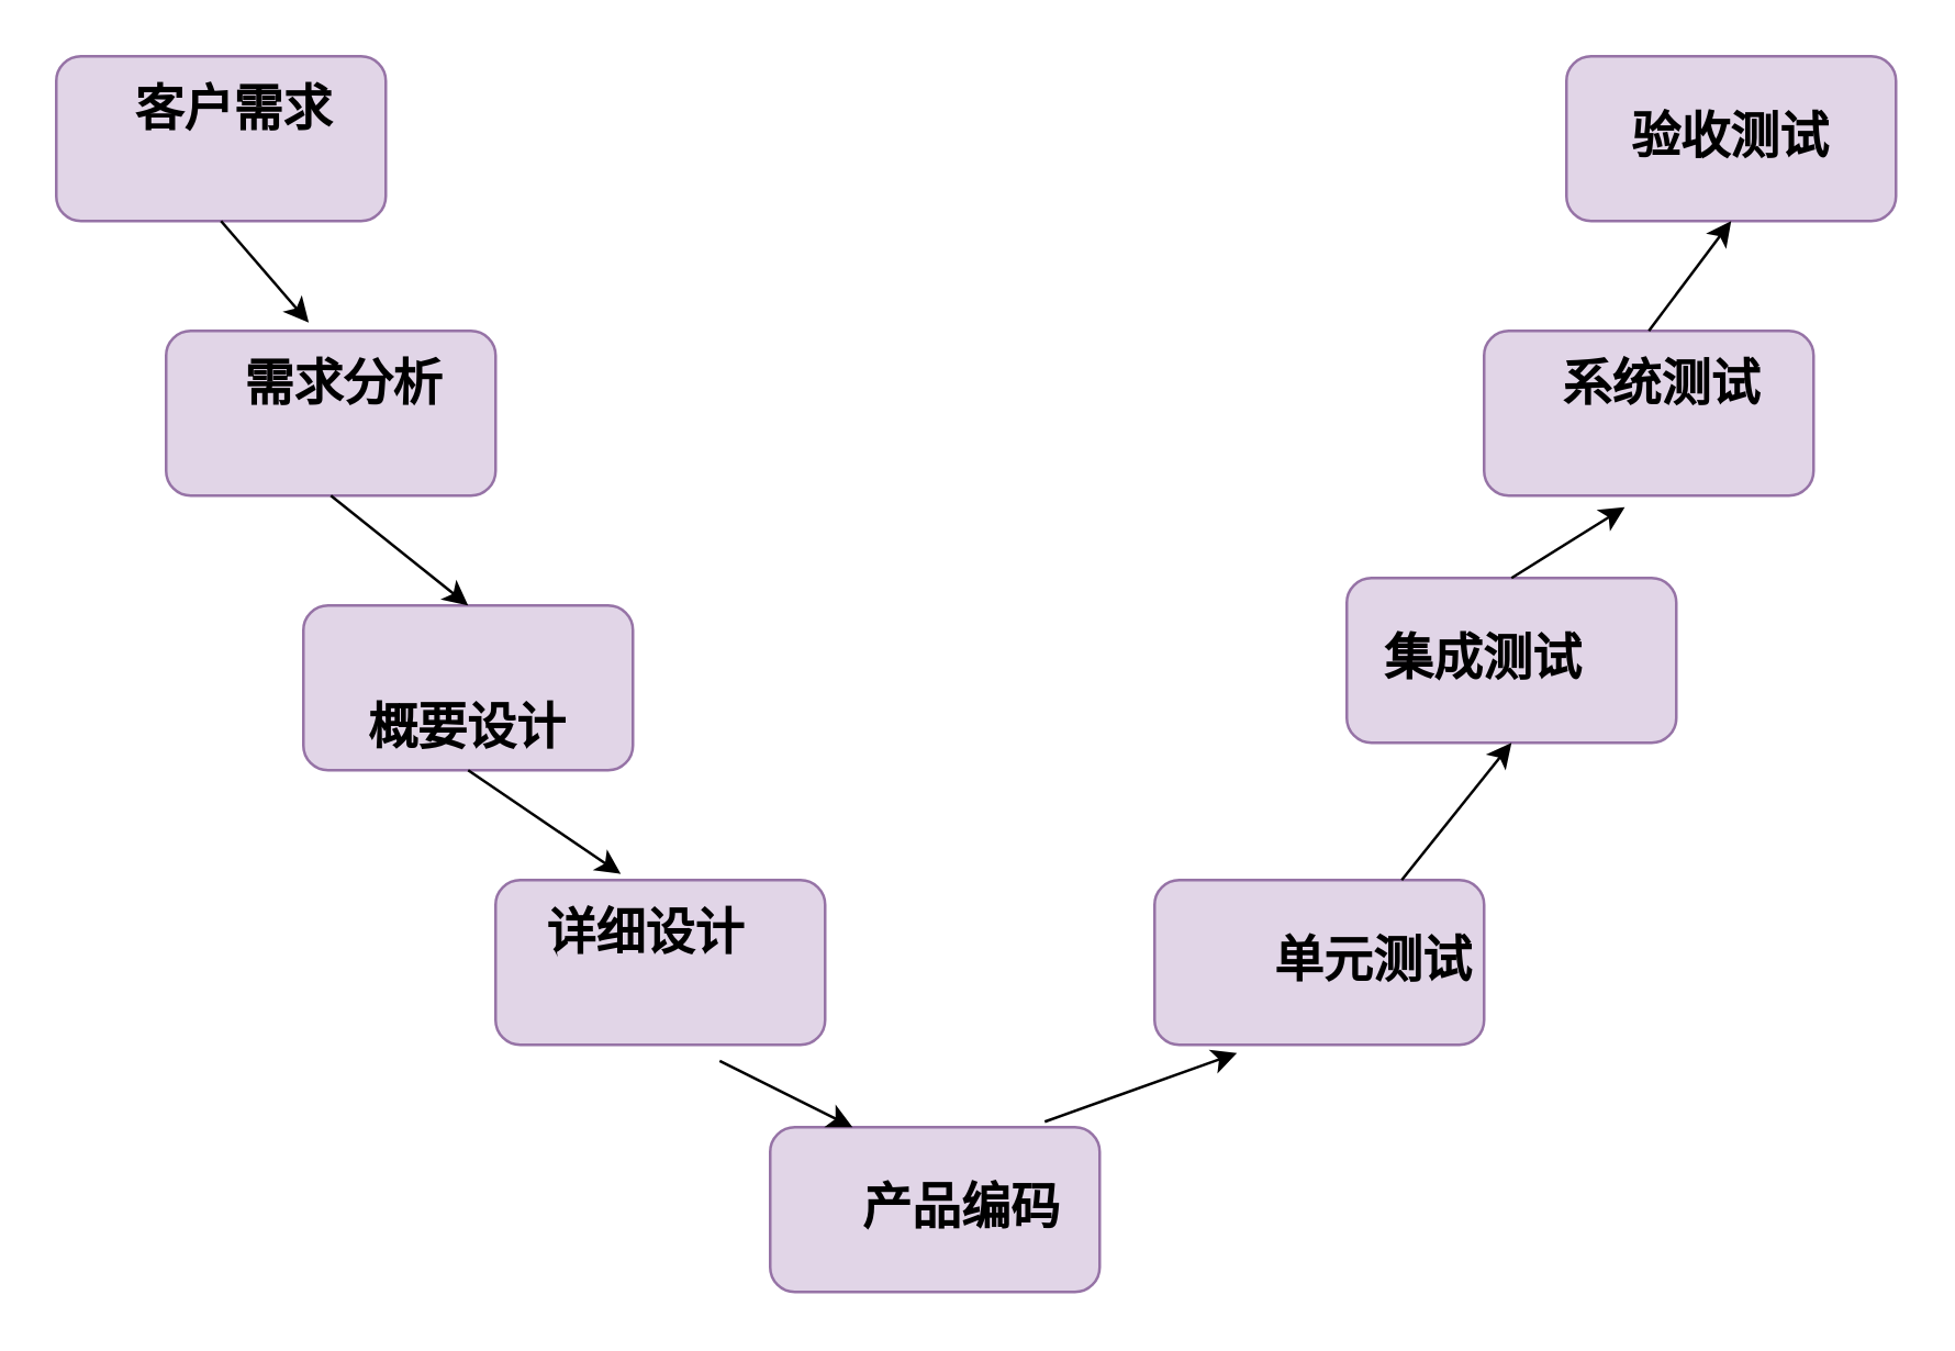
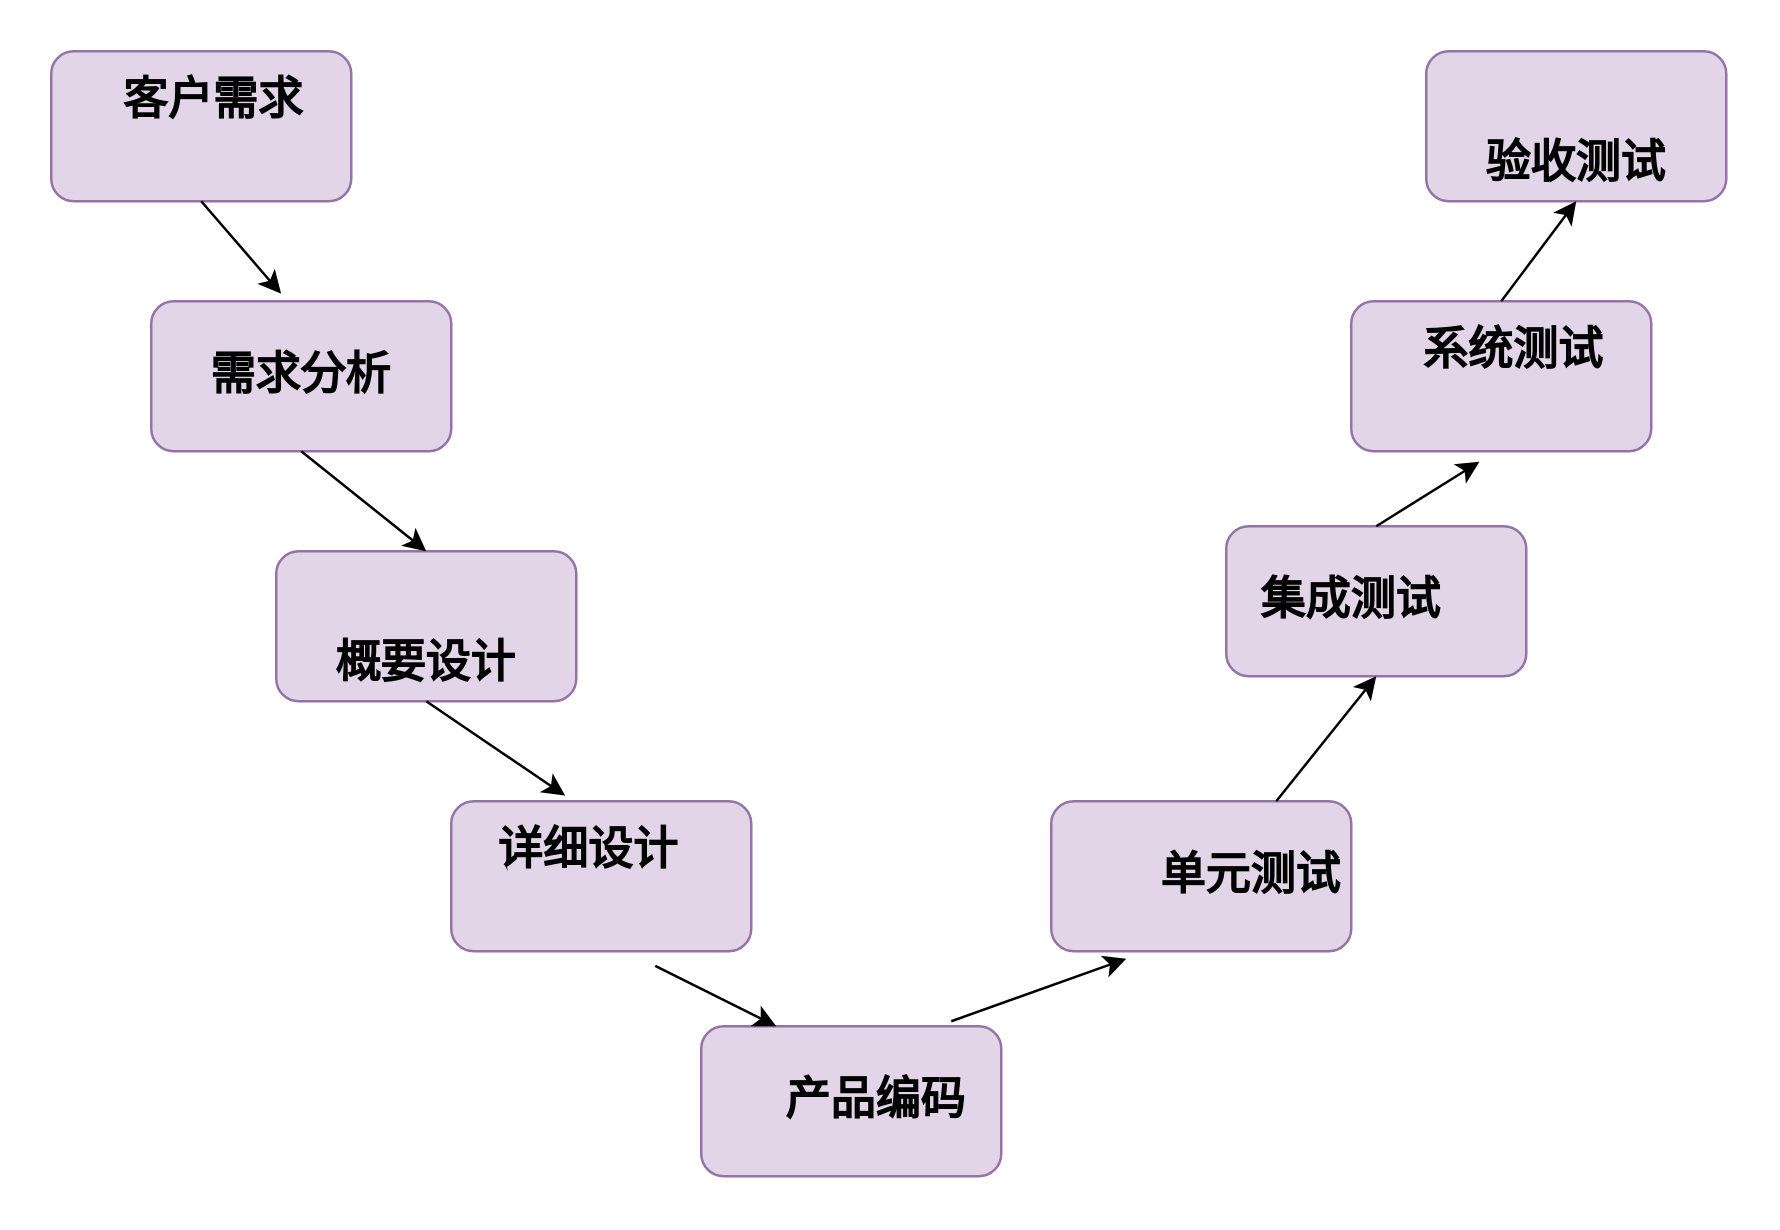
  <mxCell id="0" />
  <mxCell id="1" parent="0" />
  <mxCell id="2" value="" style="rounded=1;whiteSpace=wrap;html=1;fillColor=#e1d5e7;strokeColor=#9673a6;" vertex="1" parent="1"><mxGeometry x="20" y="20" width="120" height="60" as="geometry" /></mxCell>
  <mxCell id="3" value="&lt;font style=&quot;font-size: 18px&quot;&gt;&lt;b&gt;客户需求&lt;/b&gt;&lt;/font&gt;" style="text;html=1;strokeColor=none;fillColor=none;align=center;verticalAlign=middle;whiteSpace=wrap;rounded=0;" vertex="1" parent="1"><mxGeometry x="40" y="30" width="90" height="20" as="geometry" /></mxCell>
  <mxCell id="4" value="" style="rounded=1;whiteSpace=wrap;html=1;fillColor=#e1d5e7;strokeColor=#9673a6;" vertex="1" parent="1"><mxGeometry x="60" y="120" width="120" height="60" as="geometry" /></mxCell>
  <mxCell id="5" value="" style="rounded=1;whiteSpace=wrap;html=1;fillColor=#e1d5e7;strokeColor=#9673a6;" vertex="1" parent="1"><mxGeometry x="110" y="220" width="120" height="60" as="geometry" /></mxCell>
  <mxCell id="6" value="" style="rounded=1;whiteSpace=wrap;html=1;fillColor=#e1d5e7;strokeColor=#9673a6;" vertex="1" parent="1"><mxGeometry x="180" y="320" width="120" height="60" as="geometry" /></mxCell>
  <mxCell id="7" value="" style="rounded=1;whiteSpace=wrap;html=1;fillColor=#e1d5e7;strokeColor=#9673a6;" vertex="1" parent="1"><mxGeometry x="280" y="410" width="120" height="60" as="geometry" /></mxCell>
  <mxCell id="8" value="" style="rounded=1;whiteSpace=wrap;html=1;fillColor=#e1d5e7;strokeColor=#9673a6;" vertex="1" parent="1"><mxGeometry x="420" y="320" width="120" height="60" as="geometry" /></mxCell>
  <mxCell id="9" value="" style="rounded=1;whiteSpace=wrap;html=1;fillColor=#e1d5e7;strokeColor=#9673a6;" vertex="1" parent="1"><mxGeometry x="490" y="210" width="120" height="60" as="geometry" /></mxCell>
  <mxCell id="10" value="" style="rounded=1;whiteSpace=wrap;html=1;fillColor=#e1d5e7;strokeColor=#9673a6;" vertex="1" parent="1"><mxGeometry x="540" y="120" width="120" height="60" as="geometry" /></mxCell>
  <mxCell id="11" value="" style="rounded=1;whiteSpace=wrap;html=1;fillColor=#e1d5e7;strokeColor=#9673a6;" vertex="1" parent="1"><mxGeometry x="570" y="20" width="120" height="60" as="geometry" /></mxCell>
- <mxCell id="12" value="&lt;font style=&quot;font-size: 18px&quot;&gt;&lt;b&gt;需求分析&lt;/b&gt;&lt;/font&gt;" style="text;html=1;strokeColor=none;fillColor=none;align=center;verticalAlign=middle;whiteSpace=wrap;rounded=0;" vertex="1" parent="1"><mxGeometry x="80" y="130" width="90" height="20" as="geometry" /></mxCell>
+ <mxCell id="12" value="&lt;font style=&quot;font-size: 18px&quot;&gt;&lt;b&gt;需求分析&lt;/b&gt;&lt;/font&gt;" style="text;html=1;strokeColor=none;fillColor=none;align=center;verticalAlign=middle;whiteSpace=wrap;rounded=0;" vertex="1" parent="1"><mxGeometry x="75" y="140" width="90" height="20" as="geometry" /></mxCell>
  <mxCell id="13" value="&lt;font style=&quot;font-size: 18px&quot;&gt;&lt;b&gt;概要设计&lt;/b&gt;&lt;/font&gt;" style="text;html=1;strokeColor=none;fillColor=none;align=center;verticalAlign=middle;whiteSpace=wrap;rounded=0;" vertex="1" parent="1"><mxGeometry x="125" y="255" width="90" height="20" as="geometry" /></mxCell>
  <mxCell id="14" value="&lt;font style=&quot;font-size: 18px&quot;&gt;&lt;b&gt;详细设计&lt;/b&gt;&lt;/font&gt;" style="text;html=1;strokeColor=none;fillColor=none;align=center;verticalAlign=middle;whiteSpace=wrap;rounded=0;" vertex="1" parent="1"><mxGeometry x="190" y="330" width="90" height="20" as="geometry" /></mxCell>
  <mxCell id="15" value="&lt;font style=&quot;font-size: 18px&quot;&gt;&lt;b&gt;产品编码&lt;/b&gt;&lt;/font&gt;" style="text;html=1;strokeColor=none;fillColor=none;align=center;verticalAlign=middle;whiteSpace=wrap;rounded=0;" vertex="1" parent="1"><mxGeometry x="305" y="430" width="90" height="20" as="geometry" /></mxCell>
  <mxCell id="16" value="&lt;font style=&quot;font-size: 18px&quot;&gt;&lt;b&gt;单元测试&lt;/b&gt;&lt;/font&gt;" style="text;html=1;strokeColor=none;fillColor=none;align=center;verticalAlign=middle;whiteSpace=wrap;rounded=0;" vertex="1" parent="1"><mxGeometry x="455" y="340" width="90" height="20" as="geometry" /></mxCell>
  <mxCell id="17" value="&lt;font style=&quot;font-size: 18px&quot;&gt;&lt;b&gt;集成测试&lt;/b&gt;&lt;/font&gt;" style="text;html=1;strokeColor=none;fillColor=none;align=center;verticalAlign=middle;whiteSpace=wrap;rounded=0;" vertex="1" parent="1"><mxGeometry x="495" y="230" width="90" height="20" as="geometry" /></mxCell>
  <mxCell id="18" value="&lt;font style=&quot;font-size: 18px&quot;&gt;&lt;b&gt;系统测试&lt;/b&gt;&lt;/font&gt;" style="text;html=1;strokeColor=none;fillColor=none;align=center;verticalAlign=middle;whiteSpace=wrap;rounded=0;" vertex="1" parent="1"><mxGeometry x="560" y="130" width="90" height="20" as="geometry" /></mxCell>
- <mxCell id="19" value="&lt;font style=&quot;font-size: 18px&quot;&gt;&lt;b&gt;验收测试&lt;/b&gt;&lt;/font&gt;" style="text;html=1;strokeColor=none;fillColor=none;align=center;verticalAlign=middle;whiteSpace=wrap;rounded=0;" vertex="1" parent="1"><mxGeometry x="585" y="40" width="90" height="20" as="geometry" /></mxCell>
+ <mxCell id="19" value="&lt;font style=&quot;font-size: 18px&quot;&gt;&lt;b&gt;验收测试&lt;/b&gt;&lt;/font&gt;" style="text;html=1;strokeColor=none;fillColor=none;align=center;verticalAlign=middle;whiteSpace=wrap;rounded=0;" vertex="1" parent="1"><mxGeometry x="585" y="55" width="90" height="20" as="geometry" /></mxCell>
  <mxCell id="20" value="" style="endArrow=classic;html=1;exitX=0.5;exitY=1;exitDx=0;exitDy=0;entryX=0.433;entryY=-0.05;entryDx=0;entryDy=0;entryPerimeter=0;" edge="1" parent="1" source="2" target="4"><mxGeometry width="50" height="50" relative="1" as="geometry"><mxPoint x="360" y="290" as="sourcePoint" /><mxPoint x="410" y="240" as="targetPoint" /></mxGeometry></mxCell>
  <mxCell id="21" value="" style="endArrow=classic;html=1;exitX=0.5;exitY=1;exitDx=0;exitDy=0;entryX=0.5;entryY=0;entryDx=0;entryDy=0;" edge="1" parent="1" source="4" target="5"><mxGeometry width="50" height="50" relative="1" as="geometry"><mxPoint x="360" y="290" as="sourcePoint" /><mxPoint x="410" y="240" as="targetPoint" /></mxGeometry></mxCell>
  <mxCell id="22" value="" style="endArrow=classic;html=1;exitX=0.5;exitY=1;exitDx=0;exitDy=0;entryX=0.38;entryY=-0.037;entryDx=0;entryDy=0;entryPerimeter=0;" edge="1" parent="1" source="5" target="6"><mxGeometry width="50" height="50" relative="1" as="geometry"><mxPoint x="200" y="290" as="sourcePoint" /><mxPoint x="231.96" y="327" as="targetPoint" /></mxGeometry></mxCell>
  <mxCell id="23" value="" style="endArrow=classic;html=1;exitX=0.68;exitY=1.097;exitDx=0;exitDy=0;exitPerimeter=0;entryX=0.25;entryY=0;entryDx=0;entryDy=0;" edge="1" parent="1" source="6" target="7"><mxGeometry width="50" height="50" relative="1" as="geometry"><mxPoint x="290" y="390" as="sourcePoint" /><mxPoint x="340" y="410" as="targetPoint" /></mxGeometry></mxCell>
  <mxCell id="24" value="" style="endArrow=classic;html=1;" edge="1" parent="1"><mxGeometry width="50" height="50" relative="1" as="geometry"><mxPoint x="380" y="408" as="sourcePoint" /><mxPoint x="450" y="383" as="targetPoint" /></mxGeometry></mxCell>
  <mxCell id="25" value="" style="endArrow=classic;html=1;exitX=0.75;exitY=0;exitDx=0;exitDy=0;entryX=0.5;entryY=1;entryDx=0;entryDy=0;" edge="1" parent="1" source="8" target="9"><mxGeometry width="50" height="50" relative="1" as="geometry"><mxPoint x="490" y="290" as="sourcePoint" /><mxPoint x="521.96" y="327" as="targetPoint" /></mxGeometry></mxCell>
  <mxCell id="26" value="" style="endArrow=classic;html=1;exitX=0.5;exitY=0;exitDx=0;exitDy=0;entryX=0.427;entryY=1.07;entryDx=0;entryDy=0;entryPerimeter=0;" edge="1" parent="1" source="9" target="10"><mxGeometry width="50" height="50" relative="1" as="geometry"><mxPoint x="530" y="200" as="sourcePoint" /><mxPoint x="561.96" y="237" as="targetPoint" /></mxGeometry></mxCell>
  <mxCell id="27" value="" style="endArrow=classic;html=1;exitX=0.5;exitY=0;exitDx=0;exitDy=0;entryX=0.5;entryY=1;entryDx=0;entryDy=0;" edge="1" parent="1" source="10" target="11"><mxGeometry width="50" height="50" relative="1" as="geometry"><mxPoint x="590" y="100" as="sourcePoint" /><mxPoint x="621.96" y="137" as="targetPoint" /></mxGeometry></mxCell>
